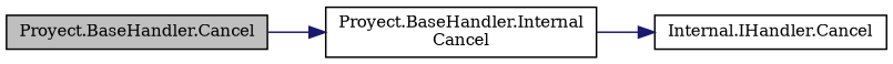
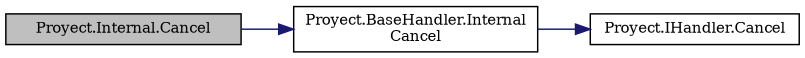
  digraph {
    fontname="DejaVu Serif"
    rankdir=LR
    node [color=black fillcolor=white fontname="DejaVu Serif" fontsize=10 shape=record style=filled]
    edge [color=midnightblue fontname="DejaVu Serif" fontsize=10 labelfontname=Helvetica labelfontsize=10 style=solid]
-   n1 [fillcolor=grey75 fontcolor=black height=0.2 label="Proyect.BaseHandler.Cancel" width=0.4]
+   n1 [fillcolor=grey75 fontcolor=black height=0.2 label="Proyect.Internal.Cancel" width=0.4]
    n2 [height=0.2 label="Proyect.BaseHandler.Internal\lCancel" width=0.4]
-   n3 [height=0.2 label="Internal.IHandler.Cancel" width=0.4]
+   n3 [height=0.2 label="Proyect.IHandler.Cancel" width=0.4]
    n1 -> n2
    n2 -> n3
  }
